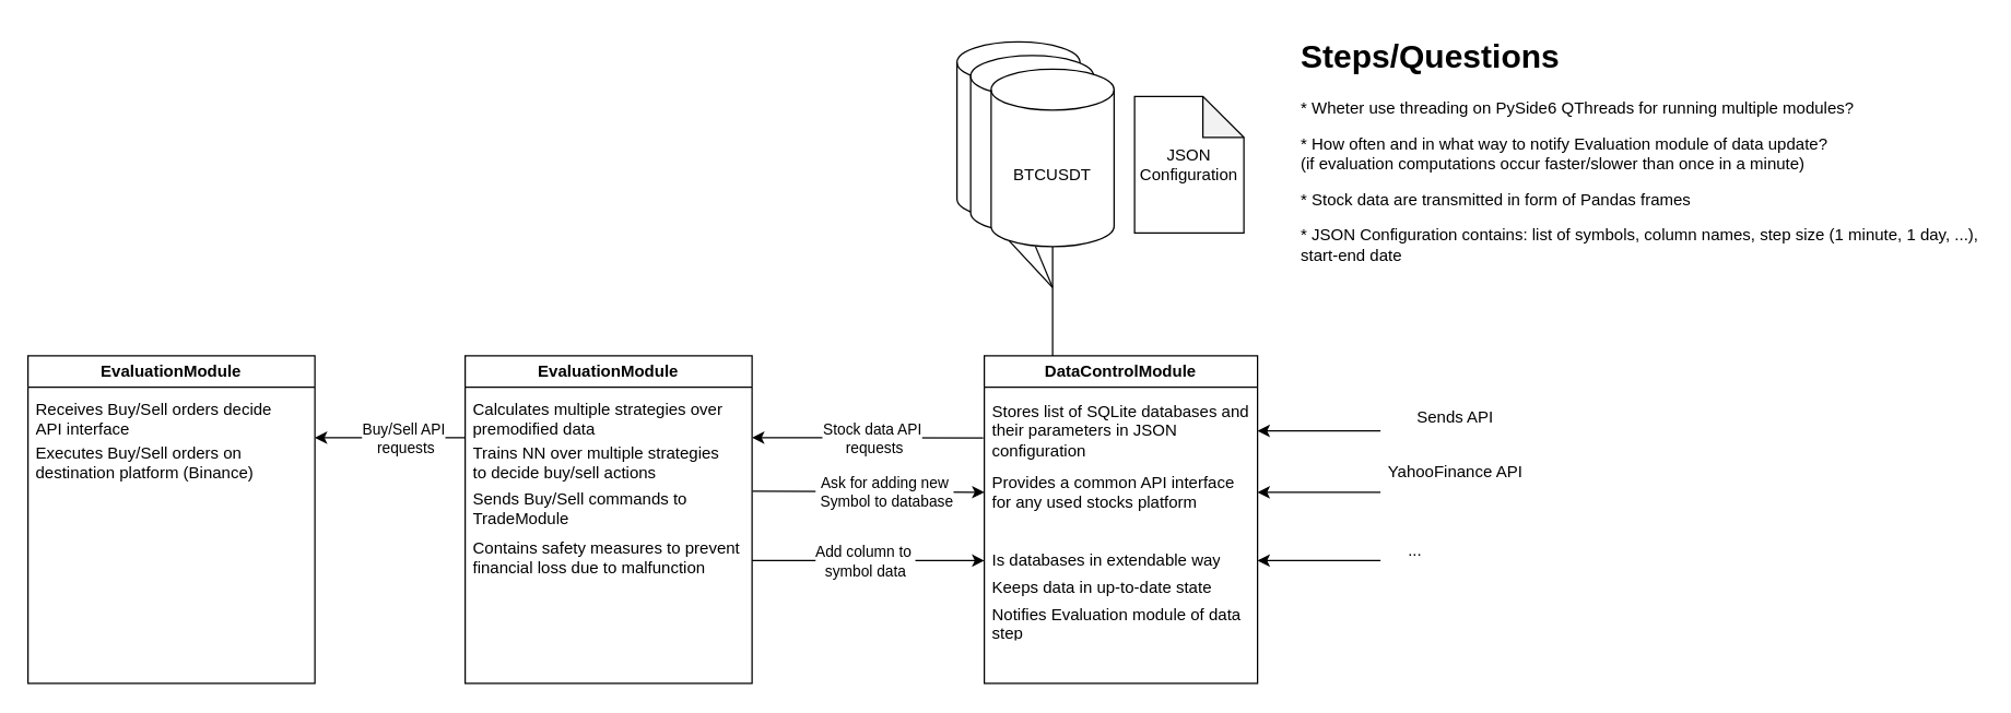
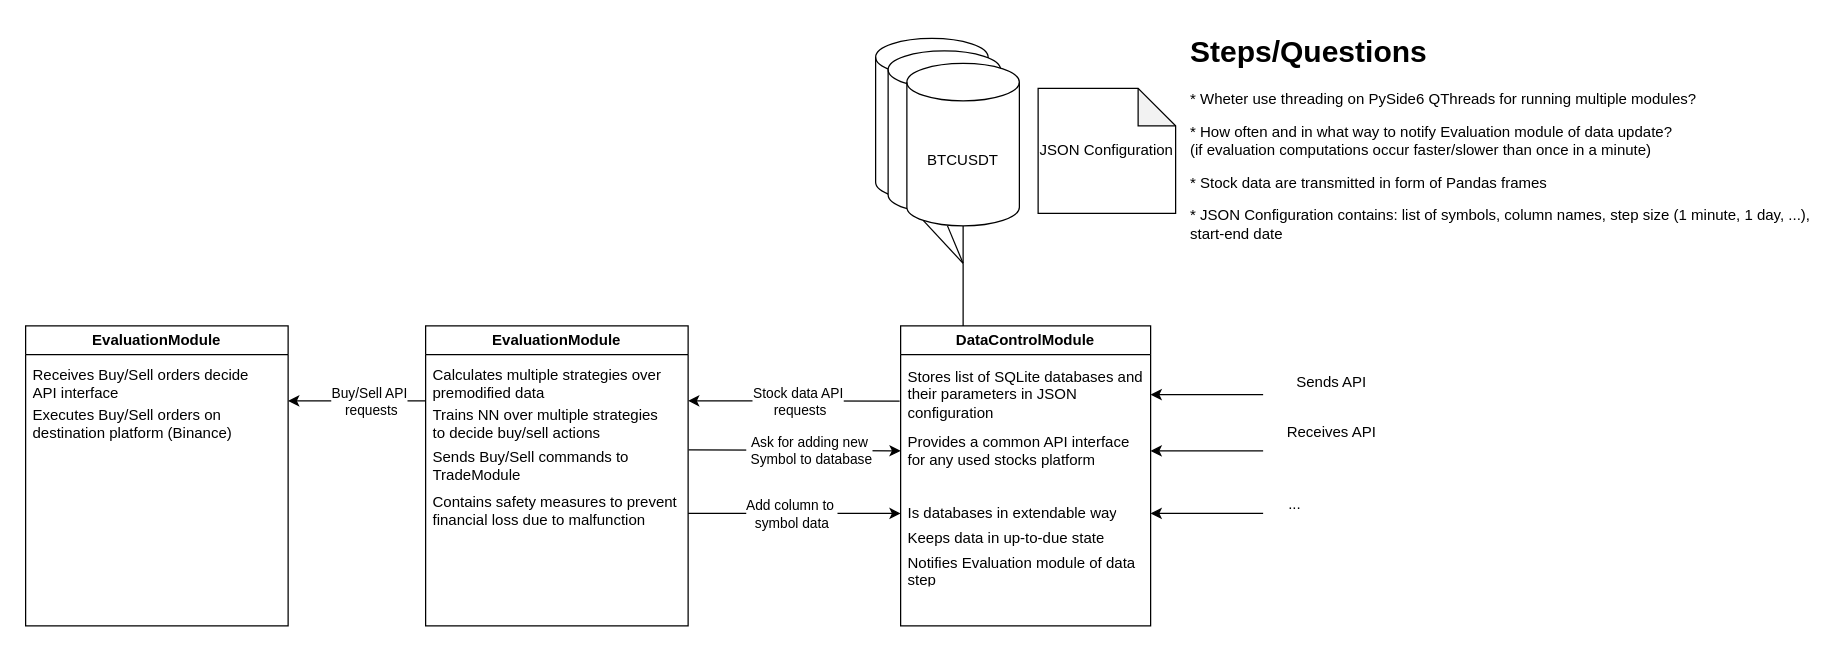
  <mxCell id="0" />
  <mxCell id="1" parent="0" />
  <mxCell id="2" value="DataControlModule" style="swimlane;whiteSpace=wrap;html=1;" parent="1" vertex="1"><mxGeometry x="720" y="260" width="200" height="240" as="geometry" /></mxCell>
  <mxCell id="3" value="Stores list of SQLite databases and their parameters in JSON configuration" style="text;strokeColor=none;fillColor=none;align=left;verticalAlign=middle;spacingLeft=4;spacingRight=4;overflow=hidden;points=[[0,0.5],[1,0.5]];portConstraint=eastwest;rotatable=0;whiteSpace=wrap;html=1;" parent="2" vertex="1"><mxGeometry y="30" width="200" height="50" as="geometry" /></mxCell>
  <mxCell id="4" value="Provides a common API interface for any used stocks platform" style="text;strokeColor=none;fillColor=none;align=left;verticalAlign=middle;spacingLeft=4;spacingRight=4;overflow=hidden;points=[[0,0.5],[1,0.5]];portConstraint=eastwest;rotatable=0;whiteSpace=wrap;html=1;" parent="2" vertex="1"><mxGeometry y="80" width="200" height="40" as="geometry" /></mxCell>
  <mxCell id="5" value="Is databases in extendable way" style="text;strokeColor=none;fillColor=none;align=left;verticalAlign=middle;spacingLeft=4;spacingRight=4;overflow=hidden;points=[[0,0.5],[1,0.5]];portConstraint=eastwest;rotatable=0;whiteSpace=wrap;html=1;" parent="2" vertex="1"><mxGeometry y="140" width="200" height="20" as="geometry" /></mxCell>
- <mxCell id="6" value="Keeps data in up-to-date state" style="text;strokeColor=none;fillColor=none;align=left;verticalAlign=middle;spacingLeft=4;spacingRight=4;overflow=hidden;points=[[0,0.5],[1,0.5]];portConstraint=eastwest;rotatable=0;whiteSpace=wrap;html=1;" parent="2" vertex="1"><mxGeometry y="160" width="200" height="20" as="geometry" /></mxCell>
+ <mxCell id="6" value="Keeps data in up-to-due state" style="text;strokeColor=none;fillColor=none;align=left;verticalAlign=middle;spacingLeft=4;spacingRight=4;overflow=hidden;points=[[0,0.5],[1,0.5]];portConstraint=eastwest;rotatable=0;whiteSpace=wrap;html=1;" parent="2" vertex="1"><mxGeometry y="160" width="200" height="20" as="geometry" /></mxCell>
  <mxCell id="7" value="Notifies Evaluation module of data step" style="text;strokeColor=none;fillColor=none;align=left;verticalAlign=middle;spacingLeft=4;spacingRight=4;overflow=hidden;points=[[0,0.5],[1,0.5]];portConstraint=eastwest;rotatable=0;whiteSpace=wrap;html=1;" parent="2" vertex="1"><mxGeometry y="180" width="200" height="30" as="geometry" /></mxCell>
  <mxCell id="8" value="GOLDUSDT" style="shape=cylinder3;whiteSpace=wrap;html=1;boundedLbl=1;backgroundOutline=1;size=15;" parent="1" vertex="1"><mxGeometry x="700" y="30" width="90" height="130" as="geometry" /></mxCell>
  <mxCell id="9" value="ETHUSDT" style="shape=cylinder3;whiteSpace=wrap;html=1;boundedLbl=1;backgroundOutline=1;size=15;" parent="1" vertex="1"><mxGeometry x="710" y="40" width="90" height="130" as="geometry" /></mxCell>
  <mxCell id="10" value="BTCUSDT" style="shape=cylinder3;whiteSpace=wrap;html=1;boundedLbl=1;backgroundOutline=1;size=15;" parent="1" vertex="1"><mxGeometry x="725" y="50" width="90" height="130" as="geometry" /></mxCell>
  <mxCell id="11" value="" style="endArrow=none;html=1;rounded=0;exitX=0.25;exitY=0;exitDx=0;exitDy=0;" parent="1" source="2" edge="1"><mxGeometry width="50" height="50" relative="1" as="geometry"><mxPoint x="830" y="260" as="sourcePoint" /><mxPoint x="770" y="210" as="targetPoint" /></mxGeometry></mxCell>
  <mxCell id="12" value="" style="endArrow=none;html=1;rounded=0;" parent="1" edge="1"><mxGeometry width="50" height="50" relative="1" as="geometry"><mxPoint x="770" y="210" as="sourcePoint" /><mxPoint x="757.5" y="180" as="targetPoint" /></mxGeometry></mxCell>
  <mxCell id="13" value="" style="endArrow=none;html=1;rounded=0;entryX=0.5;entryY=1;entryDx=0;entryDy=0;entryPerimeter=0;" parent="1" target="10" edge="1"><mxGeometry width="50" height="50" relative="1" as="geometry"><mxPoint x="770" y="210" as="sourcePoint" /><mxPoint x="817.5" y="210" as="targetPoint" /></mxGeometry></mxCell>
  <mxCell id="14" value="" style="endArrow=none;html=1;rounded=0;entryX=0.145;entryY=1;entryDx=0;entryDy=-4.35;entryPerimeter=0;" parent="1" target="10" edge="1"><mxGeometry width="50" height="50" relative="1" as="geometry"><mxPoint x="770" y="210" as="sourcePoint" /><mxPoint x="817.5" y="210" as="targetPoint" /></mxGeometry></mxCell>
- <mxCell id="15" value="JSON Configuration" style="shape=note;whiteSpace=wrap;html=1;backgroundOutline=1;darkOpacity=0.05;" parent="1" vertex="1"><mxGeometry x="830" y="70" width="80" height="100" as="geometry" /></mxCell>
+ <mxCell id="15" value="JSON Configuration" style="shape=note;whiteSpace=wrap;html=1;backgroundOutline=1;darkOpacity=0.05;" parent="1" vertex="1"><mxGeometry x="830" y="70" width="110" height="100" as="geometry" /></mxCell>
  <mxCell id="16" value="" style="endArrow=classic;html=1;rounded=0;entryX=1;entryY=0.5;entryDx=0;entryDy=0;" parent="1" target="3" edge="1"><mxGeometry width="50" height="50" relative="1" as="geometry"><mxPoint x="1010" y="315" as="sourcePoint" /><mxPoint x="930" y="310" as="targetPoint" /></mxGeometry></mxCell>
  <mxCell id="17" value="" style="endArrow=classic;html=1;rounded=0;entryX=1;entryY=0.5;entryDx=0;entryDy=0;" parent="1" target="4" edge="1"><mxGeometry width="50" height="50" relative="1" as="geometry"><mxPoint x="1010" y="360" as="sourcePoint" /><mxPoint x="920" y="350" as="targetPoint" /></mxGeometry></mxCell>
  <mxCell id="18" value="" style="endArrow=classic;html=1;rounded=0;entryX=1;entryY=0.5;entryDx=0;entryDy=0;" parent="1" target="5" edge="1"><mxGeometry width="50" height="50" relative="1" as="geometry"><mxPoint x="1010" y="410" as="sourcePoint" /><mxPoint x="980" y="390" as="targetPoint" /></mxGeometry></mxCell>
  <mxCell id="19" value="Sends API" style="text;html=1;align=center;verticalAlign=middle;whiteSpace=wrap;rounded=0;" parent="1" vertex="1"><mxGeometry x="1015" y="290" width="100" height="30" as="geometry" /></mxCell>
- <mxCell id="20" value="YahooFinance API" style="text;html=1;align=center;verticalAlign=middle;whiteSpace=wrap;rounded=0;" parent="1" vertex="1"><mxGeometry x="1010" y="330" width="110" height="30" as="geometry" /></mxCell>
+ <mxCell id="20" value="Receives API" style="text;html=1;align=center;verticalAlign=middle;whiteSpace=wrap;rounded=0;" parent="1" vertex="1"><mxGeometry x="1010" y="330" width="110" height="30" as="geometry" /></mxCell>
  <mxCell id="21" value="..." style="text;html=1;align=center;verticalAlign=middle;resizable=0;points=[];autosize=1;strokeColor=none;fillColor=none;" parent="1" vertex="1"><mxGeometry x="1020" y="388" width="30" height="30" as="geometry" /></mxCell>
  <mxCell id="22" value="&lt;h1 style=&quot;margin-top: 0px;&quot;&gt;Steps/Questions&lt;/h1&gt;&lt;p&gt;* Wheter use threading on PySide6 QThreads for running multiple modules?&lt;/p&gt;&lt;p&gt;* How often and in what way to notify Evaluation module of data update?&lt;br&gt;(if evaluation computations occur faster/slower than once in a minute)&lt;/p&gt;&lt;p&gt;* Stock data are transmitted in form of Pandas frames&lt;/p&gt;&lt;p&gt;* JSON Configuration contains:&amp;nbsp;&lt;span style=&quot;background-color: initial;&quot;&gt;list of symbols, column names, step size (1 minute, 1 day, ...), start-end date&lt;/span&gt;&lt;/p&gt;" style="text;html=1;whiteSpace=wrap;overflow=hidden;rounded=0;" parent="1" vertex="1"><mxGeometry x="950" y="20" width="500" height="220" as="geometry" /></mxCell>
  <mxCell id="23" value="" style="endArrow=classic;html=1;rounded=0;exitX=-0.004;exitY=0.603;exitDx=0;exitDy=0;exitPerimeter=0;" parent="1" source="3" edge="1"><mxGeometry width="50" height="50" relative="1" as="geometry"><mxPoint x="460" y="470" as="sourcePoint" /><mxPoint x="550" y="320" as="targetPoint" /></mxGeometry></mxCell>
  <mxCell id="24" value="Stock data API&lt;div&gt;&amp;nbsp;requests&lt;/div&gt;" style="edgeLabel;html=1;align=center;verticalAlign=middle;resizable=0;points=[];" parent="23" vertex="1" connectable="0"><mxGeometry x="0.246" y="-1" relative="1" as="geometry"><mxPoint x="23" y="1" as="offset" /></mxGeometry></mxCell>
  <mxCell id="25" value="" style="endArrow=classic;html=1;rounded=0;entryX=0;entryY=0.5;entryDx=0;entryDy=0;exitX=1.002;exitY=0.142;exitDx=0;exitDy=0;exitPerimeter=0;" parent="1" target="4" edge="1" source="32"><mxGeometry width="50" height="50" relative="1" as="geometry"><mxPoint x="540" y="360" as="sourcePoint" /><mxPoint x="640" y="338" as="targetPoint" /></mxGeometry></mxCell>
  <mxCell id="26" value="Ask for adding new&lt;div&gt;&amp;nbsp;Symbol to database&lt;/div&gt;" style="edgeLabel;html=1;align=center;verticalAlign=middle;resizable=0;points=[];" parent="25" vertex="1" connectable="0"><mxGeometry x="-0.188" relative="1" as="geometry"><mxPoint x="27" as="offset" /></mxGeometry></mxCell>
  <mxCell id="27" value="" style="endArrow=classic;html=1;rounded=0;entryX=0;entryY=0.5;entryDx=0;entryDy=0;" parent="1" target="5" edge="1"><mxGeometry width="50" height="50" relative="1" as="geometry"><mxPoint x="550" y="410" as="sourcePoint" /><mxPoint x="590" y="360" as="targetPoint" /></mxGeometry></mxCell>
  <mxCell id="28" value="Add column to&amp;nbsp;&lt;div&gt;symbol data&lt;/div&gt;" style="edgeLabel;html=1;align=center;verticalAlign=middle;resizable=0;points=[];" parent="27" vertex="1" connectable="0"><mxGeometry x="-0.03" relative="1" as="geometry"><mxPoint as="offset" /></mxGeometry></mxCell>
  <mxCell id="29" value="EvaluationModule" style="swimlane;whiteSpace=wrap;html=1;" vertex="1" parent="1"><mxGeometry x="340" y="260" width="210" height="240" as="geometry" /></mxCell>
  <mxCell id="30" value="Calculates multiple strategies over premodified data&amp;nbsp;" style="text;strokeColor=none;fillColor=none;align=left;verticalAlign=middle;spacingLeft=4;spacingRight=4;overflow=hidden;points=[[0,0.5],[1,0.5]];portConstraint=eastwest;rotatable=0;whiteSpace=wrap;html=1;" vertex="1" parent="29"><mxGeometry y="30" width="200" height="32" as="geometry" /></mxCell>
  <mxCell id="31" value="Trains NN over multiple strategies to decide buy/sell actions" style="text;strokeColor=none;fillColor=none;align=left;verticalAlign=middle;spacingLeft=4;spacingRight=4;overflow=hidden;points=[[0,0.5],[1,0.5]];portConstraint=eastwest;rotatable=0;whiteSpace=wrap;html=1;" vertex="1" parent="29"><mxGeometry y="62" width="200" height="32" as="geometry" /></mxCell>
  <mxCell id="32" value="Sends Buy/Sell commands to TradeModule" style="text;strokeColor=none;fillColor=none;align=left;verticalAlign=middle;spacingLeft=4;spacingRight=4;overflow=hidden;points=[[0,0.5],[1,0.5]];portConstraint=eastwest;rotatable=0;whiteSpace=wrap;html=1;" vertex="1" parent="29"><mxGeometry y="94" width="210" height="36" as="geometry" /></mxCell>
  <mxCell id="33" value="Contains safety measures to prevent financial loss due to malfunction" style="text;strokeColor=none;fillColor=none;align=left;verticalAlign=middle;spacingLeft=4;spacingRight=4;overflow=hidden;points=[[0,0.5],[1,0.5]];portConstraint=eastwest;rotatable=0;whiteSpace=wrap;html=1;" vertex="1" parent="29"><mxGeometry y="130" width="210" height="36" as="geometry" /></mxCell>
  <mxCell id="34" value="EvaluationModule" style="swimlane;whiteSpace=wrap;html=1;" vertex="1" parent="1"><mxGeometry x="20" y="260" width="210" height="240" as="geometry" /></mxCell>
  <mxCell id="35" value="Receives Buy/Sell orders decide API interface" style="text;strokeColor=none;fillColor=none;align=left;verticalAlign=middle;spacingLeft=4;spacingRight=4;overflow=hidden;points=[[0,0.5],[1,0.5]];portConstraint=eastwest;rotatable=0;whiteSpace=wrap;html=1;" vertex="1" parent="34"><mxGeometry y="30" width="200" height="32" as="geometry" /></mxCell>
  <mxCell id="36" value="Executes Buy/Sell orders on destination platform (Binance)" style="text;strokeColor=none;fillColor=none;align=left;verticalAlign=middle;spacingLeft=4;spacingRight=4;overflow=hidden;points=[[0,0.5],[1,0.5]];portConstraint=eastwest;rotatable=0;whiteSpace=wrap;html=1;" vertex="1" parent="34"><mxGeometry y="62" width="210" height="32" as="geometry" /></mxCell>
  <mxCell id="37" value="" style="endArrow=classic;html=1;rounded=0;" edge="1" parent="1"><mxGeometry width="50" height="50" relative="1" as="geometry"><mxPoint x="340" y="320" as="sourcePoint" /><mxPoint x="230" y="320" as="targetPoint" /></mxGeometry></mxCell>
  <mxCell id="38" value="Buy/Sell API&lt;div&gt;&amp;nbsp;requests&lt;/div&gt;" style="edgeLabel;html=1;align=center;verticalAlign=middle;resizable=0;points=[];" vertex="1" connectable="0" parent="37"><mxGeometry x="0.246" y="-1" relative="1" as="geometry"><mxPoint x="23" y="1" as="offset" /></mxGeometry></mxCell>
